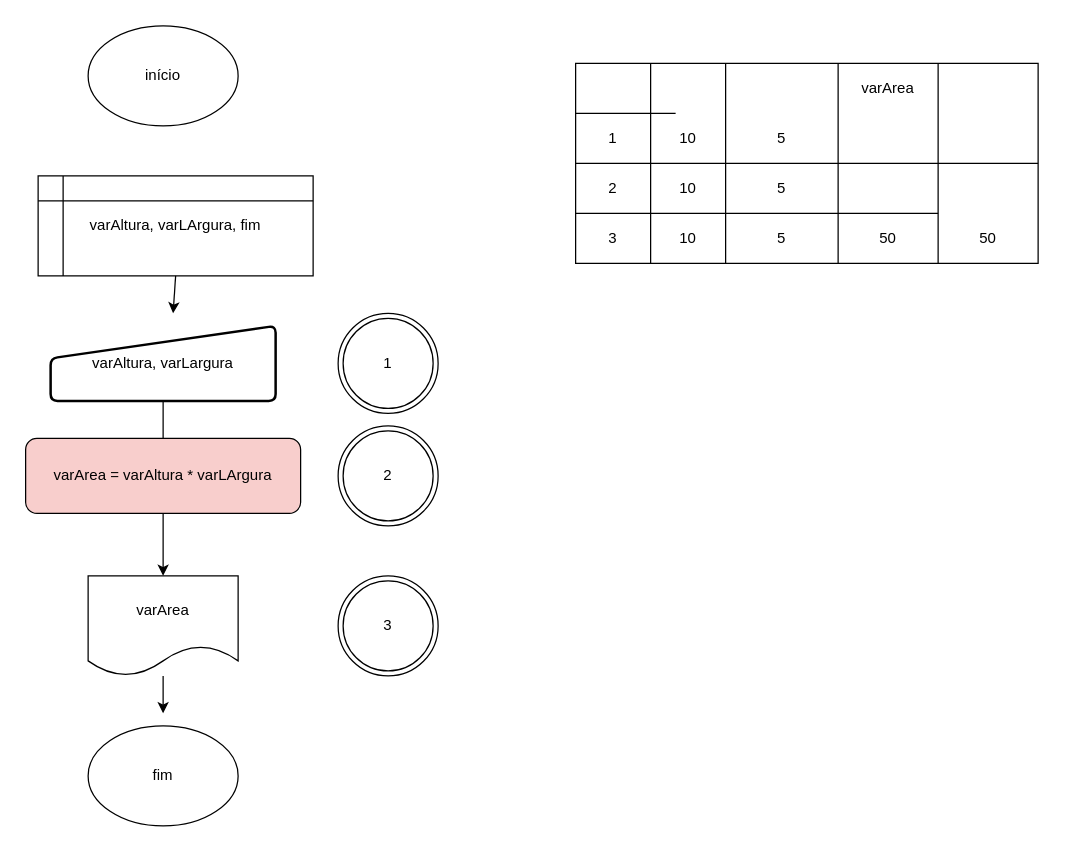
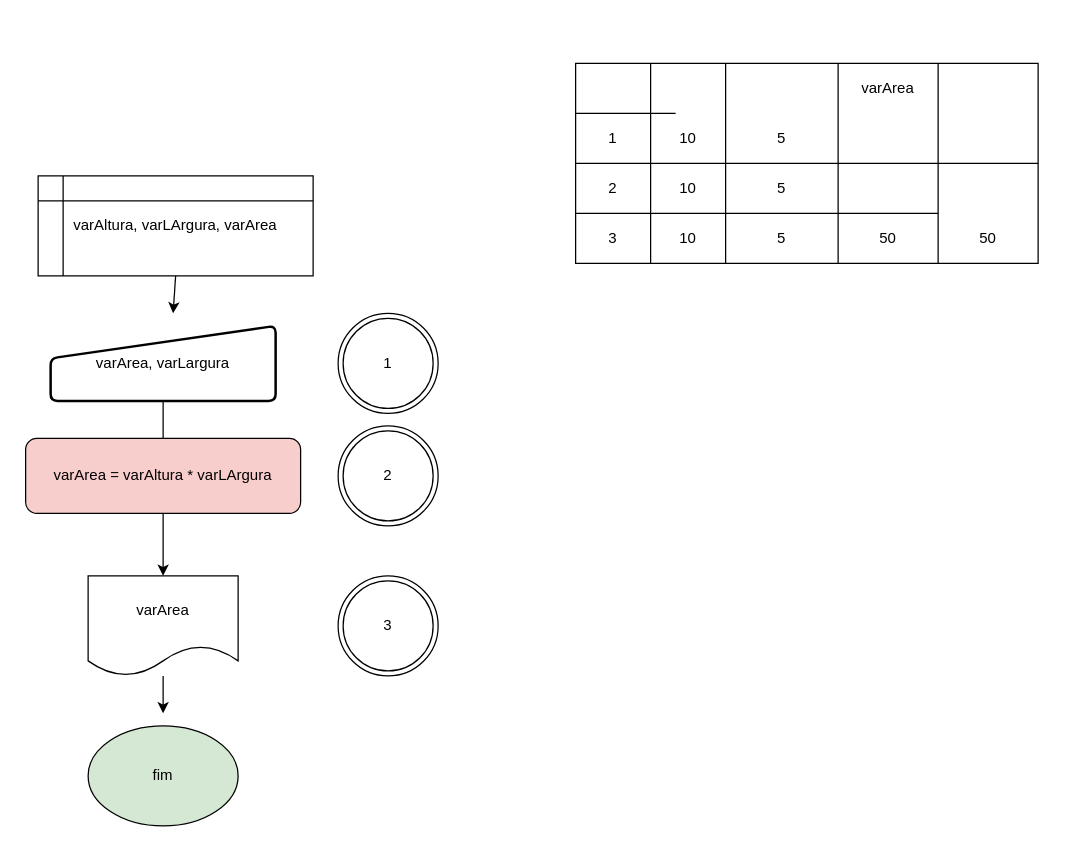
  <mxCell id="0" />
  <mxCell id="1" parent="0" />
- <mxCell id="2" value="início" style="ellipse;whiteSpace=wrap;html=1;" parent="1" vertex="1"><mxGeometry x="70" y="20" width="120" height="80" as="geometry" /></mxCell>
- <mxCell id="3" value="varAltura, varLArgura, fim" style="shape=internalStorage;whiteSpace=wrap;html=1;backgroundOutline=1;" parent="1" vertex="1"><mxGeometry x="30" y="140" width="220" height="80" as="geometry" /></mxCell>
- <mxCell id="4" value="varAltura, varLargura" style="html=1;strokeWidth=2;shape=manualInput;whiteSpace=wrap;rounded=1;size=26;arcSize=11;" parent="1" vertex="1"><mxGeometry x="40" y="260" width="180" height="60" as="geometry" /></mxCell>
+ <mxCell id="3" value="varAltura, varLArgura, varArea" style="shape=internalStorage;whiteSpace=wrap;html=1;backgroundOutline=1;" parent="1" vertex="1"><mxGeometry x="30" y="140" width="220" height="80" as="geometry" /></mxCell>
+ <mxCell id="4" value="varArea, varLargura" style="html=1;strokeWidth=2;shape=manualInput;whiteSpace=wrap;rounded=1;size=26;arcSize=11;" parent="1" vertex="1"><mxGeometry x="40" y="260" width="180" height="60" as="geometry" /></mxCell>
  <mxCell id="5" value="varArea = varAltura * varLArgura" style="rounded=1;whiteSpace=wrap;html=1;fillColor=#f8cecc;" parent="1" vertex="1"><mxGeometry x="20" y="350" width="220" height="60" as="geometry" /></mxCell>
  <mxCell id="6" value="varArea" style="shape=document;whiteSpace=wrap;html=1;boundedLbl=1;" parent="1" vertex="1"><mxGeometry x="70" y="460" width="120" height="80" as="geometry" /></mxCell>
- <mxCell id="7" value="fim" style="ellipse;whiteSpace=wrap;html=1;" parent="1" vertex="1"><mxGeometry x="70" y="580" width="120" height="80" as="geometry" /></mxCell>
+ <mxCell id="7" value="fim" style="ellipse;whiteSpace=wrap;html=1;fillColor=#d5e8d4;" parent="1" vertex="1"><mxGeometry x="70" y="580" width="120" height="80" as="geometry" /></mxCell>
  <mxCell id="8" value="" style="endArrow=classic;html=1;exitX=0.5;exitY=1;exitDx=0;exitDy=0;" parent="1" source="3" edge="1"><mxGeometry width="50" height="50" relative="1" as="geometry"><mxPoint x="370" y="350" as="sourcePoint" /><mxPoint x="138" y="250" as="targetPoint" /></mxGeometry></mxCell>
  <mxCell id="9" value="" style="endArrow=none;html=1;exitX=0.5;exitY=1;exitDx=0;exitDy=0;entryX=0.5;entryY=0;entryDx=0;entryDy=0;" parent="1" source="4" target="5" edge="1"><mxGeometry width="50" height="50" relative="1" as="geometry"><mxPoint x="370" y="350" as="sourcePoint" /><mxPoint x="420" y="300" as="targetPoint" /></mxGeometry></mxCell>
  <mxCell id="10" value="" style="endArrow=classic;html=1;exitX=0.5;exitY=1;exitDx=0;exitDy=0;entryX=0.5;entryY=0;entryDx=0;entryDy=0;" parent="1" source="5" target="6" edge="1"><mxGeometry width="50" height="50" relative="1" as="geometry"><mxPoint x="370" y="350" as="sourcePoint" /><mxPoint x="420" y="300" as="targetPoint" /></mxGeometry></mxCell>
  <mxCell id="11" value="" style="endArrow=classic;html=1;" parent="1" source="6" edge="1"><mxGeometry width="50" height="50" relative="1" as="geometry"><mxPoint x="130" y="550" as="sourcePoint" /><mxPoint x="130" y="570" as="targetPoint" /></mxGeometry></mxCell>
  <mxCell id="12" value="" style="shape=table;html=1;whiteSpace=wrap;startSize=0;container=1;collapsible=0;childLayout=tableLayout;" parent="1" vertex="1"><mxGeometry x="460" y="50" width="370" height="160" as="geometry" /></mxCell>
  <mxCell id="13" style="shape=partialRectangle;html=1;whiteSpace=wrap;collapsible=0;dropTarget=0;pointerEvents=0;fillColor=none;top=0;left=0;bottom=0;right=0;points=[[0,0.5],[1,0.5]];portConstraint=eastwest;" parent="12" vertex="1"><mxGeometry width="370" height="40" as="geometry" /></mxCell>
  <mxCell id="14" value="varArea" style="shape=partialRectangle;html=1;whiteSpace=wrap;connectable=0;fillColor=none;top=0;left=0;bottom=0;right=0;overflow=hidden;" parent="13" vertex="1"><mxGeometry x="210" width="80" height="40" as="geometry" /></mxCell>
  <mxCell id="15" style="shape=partialRectangle;html=1;whiteSpace=wrap;collapsible=0;dropTarget=0;pointerEvents=0;fillColor=none;top=0;left=0;bottom=0;right=0;points=[[0,0.5],[1,0.5]];portConstraint=eastwest;" parent="12" vertex="1"><mxGeometry y="40" width="370" height="40" as="geometry" /></mxCell>
  <mxCell id="16" value="1" style="shape=partialRectangle;html=1;whiteSpace=wrap;connectable=0;fillColor=none;top=0;left=0;bottom=0;right=0;overflow=hidden;" parent="15" vertex="1"><mxGeometry width="60" height="40" as="geometry" /></mxCell>
  <mxCell id="17" value="10" style="shape=partialRectangle;html=1;whiteSpace=wrap;connectable=0;fillColor=none;top=0;left=0;bottom=0;right=0;overflow=hidden;" parent="15" vertex="1"><mxGeometry x="60" width="60" height="40" as="geometry" /></mxCell>
  <mxCell id="18" value="5" style="shape=partialRectangle;html=1;whiteSpace=wrap;connectable=0;fillColor=none;top=0;left=0;bottom=0;right=0;overflow=hidden;" parent="15" vertex="1"><mxGeometry x="120" width="90" height="40" as="geometry" /></mxCell>
  <mxCell id="19" style="shape=partialRectangle;html=1;whiteSpace=wrap;connectable=0;fillColor=none;top=0;left=0;bottom=0;right=0;overflow=hidden;" parent="15" vertex="1"><mxGeometry x="210" width="80" height="40" as="geometry" /></mxCell>
  <mxCell id="20" style="shape=partialRectangle;html=1;whiteSpace=wrap;connectable=0;fillColor=none;top=0;left=0;bottom=0;right=0;overflow=hidden;" vertex="1" parent="15"><mxGeometry x="290" width="80" height="40" as="geometry" /></mxCell>
  <mxCell id="21" value="" style="shape=partialRectangle;html=1;whiteSpace=wrap;collapsible=0;dropTarget=0;pointerEvents=0;fillColor=none;top=0;left=0;bottom=0;right=0;points=[[0,0.5],[1,0.5]];portConstraint=eastwest;" parent="12" vertex="1"><mxGeometry y="80" width="370" height="40" as="geometry" /></mxCell>
  <mxCell id="22" value="2" style="shape=partialRectangle;html=1;whiteSpace=wrap;connectable=0;fillColor=none;top=0;left=0;bottom=0;right=0;overflow=hidden;" parent="21" vertex="1"><mxGeometry width="60" height="40" as="geometry" /></mxCell>
  <mxCell id="23" value="10" style="shape=partialRectangle;html=1;whiteSpace=wrap;connectable=0;fillColor=none;top=0;left=0;bottom=0;right=0;overflow=hidden;" parent="21" vertex="1"><mxGeometry x="60" width="60" height="40" as="geometry" /></mxCell>
  <mxCell id="24" value="5" style="shape=partialRectangle;html=1;whiteSpace=wrap;connectable=0;fillColor=none;top=0;left=0;bottom=0;right=0;overflow=hidden;" parent="21" vertex="1"><mxGeometry x="120" width="90" height="40" as="geometry" /></mxCell>
  <mxCell id="25" style="shape=partialRectangle;html=1;whiteSpace=wrap;connectable=0;fillColor=none;top=0;left=0;bottom=0;right=0;overflow=hidden;" vertex="1" parent="21"><mxGeometry x="290" width="80" height="40" as="geometry" /></mxCell>
  <mxCell id="26" value="" style="shape=partialRectangle;html=1;whiteSpace=wrap;collapsible=0;dropTarget=0;pointerEvents=0;fillColor=none;top=0;left=0;bottom=0;right=0;points=[[0,0.5],[1,0.5]];portConstraint=eastwest;" parent="12" vertex="1"><mxGeometry y="120" width="370" height="40" as="geometry" /></mxCell>
  <mxCell id="27" value="3" style="shape=partialRectangle;html=1;whiteSpace=wrap;connectable=0;fillColor=none;top=0;left=0;bottom=0;right=0;overflow=hidden;" parent="26" vertex="1"><mxGeometry width="60" height="40" as="geometry" /></mxCell>
  <mxCell id="28" value="10" style="shape=partialRectangle;html=1;whiteSpace=wrap;connectable=0;fillColor=none;top=0;left=0;bottom=0;right=0;overflow=hidden;" parent="26" vertex="1"><mxGeometry x="60" width="60" height="40" as="geometry" /></mxCell>
  <mxCell id="29" value="5" style="shape=partialRectangle;html=1;whiteSpace=wrap;connectable=0;fillColor=none;top=0;left=0;bottom=0;right=0;overflow=hidden;" parent="26" vertex="1"><mxGeometry x="120" width="90" height="40" as="geometry" /></mxCell>
  <mxCell id="30" value="50" style="shape=partialRectangle;html=1;whiteSpace=wrap;connectable=0;fillColor=none;top=0;left=0;bottom=0;right=0;overflow=hidden;" parent="26" vertex="1"><mxGeometry x="210" width="80" height="40" as="geometry" /></mxCell>
  <mxCell id="31" value="50" style="shape=partialRectangle;html=1;whiteSpace=wrap;connectable=0;fillColor=none;top=0;left=0;bottom=0;right=0;overflow=hidden;" vertex="1" parent="26"><mxGeometry x="290" width="80" height="40" as="geometry" /></mxCell>
  <mxCell id="32" value="1" style="ellipse;shape=doubleEllipse;whiteSpace=wrap;html=1;aspect=fixed;" parent="1" vertex="1"><mxGeometry x="270" y="250" width="80" height="80" as="geometry" /></mxCell>
  <mxCell id="33" value="2" style="ellipse;shape=doubleEllipse;whiteSpace=wrap;html=1;aspect=fixed;" parent="1" vertex="1"><mxGeometry x="270" y="340" width="80" height="80" as="geometry" /></mxCell>
  <mxCell id="34" value="3" style="ellipse;shape=doubleEllipse;whiteSpace=wrap;html=1;aspect=fixed;" parent="1" vertex="1"><mxGeometry x="270" y="460" width="80" height="80" as="geometry" /></mxCell>
